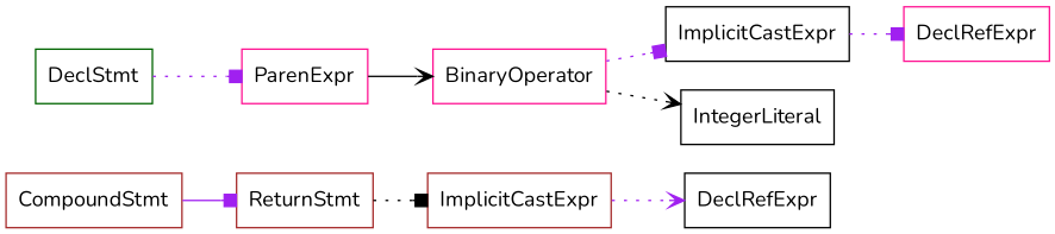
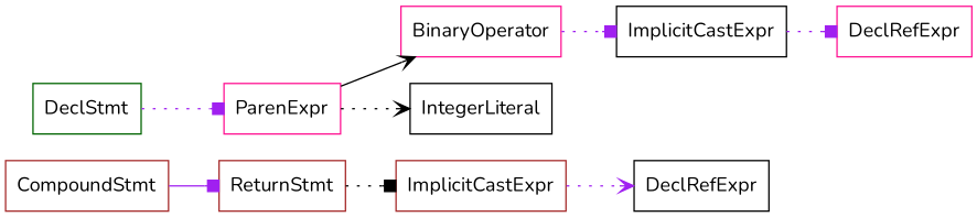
  digraph {
    fontname=Nunito
    rankdir=LR
    node [color=brown fontname=Nunito shape=record]
    edge [arrowhead=box color=purple fontname=Nunito style=dotted]
    n1 [label="{CompoundStmt}"]
    n2 [label="{ReturnStmt}"]
    n3 [color=darkgreen label="{DeclStmt}"]
    n4 [color=deeppink label="{ParenExpr}"]
    n5 [label="{ImplicitCastExpr}"]
    n6 [color=deeppink label="{BinaryOperator}"]
    n7 [color=black label="{DeclRefExpr}"]
    n8 [color=black label="{ImplicitCastExpr}"]
    n9 [color=black label="{IntegerLiteral}"]
    n10 [color=deeppink label="{DeclRefExpr}"]
    n1 -> n2 [style=solid]
    n2 -> n5 [color=black]
    n3 -> n4
    n4 -> n6 [arrowhead=vee color=black style=solid]
    n5 -> n7 [arrowhead=vee]
    n6 -> n8
-   n6 -> n9 [arrowhead=vee color=black]
+   n4 -> n9 [arrowhead=vee color=black]
    n8 -> n10
  }
